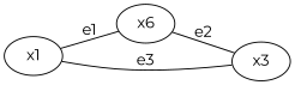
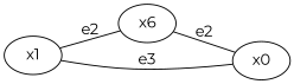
  graph {
    fontname=Montserrat
    rankdir=LR
    node [fontname=Montserrat shape=ellipse]
    edge [fontname=Montserrat]
    n1 [label=x6]
    x1
-   x3
+   x3 [label=x0]
    n1 -- x3 [label=e2]
-   x1 -- n1 [label=e1]
+   x1 -- n1 [label=e2]
    x1 -- x3 [label=e3]
  }
